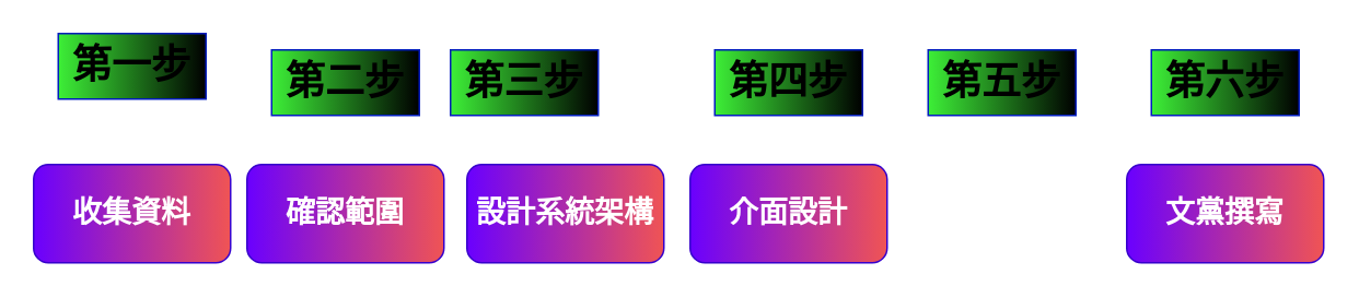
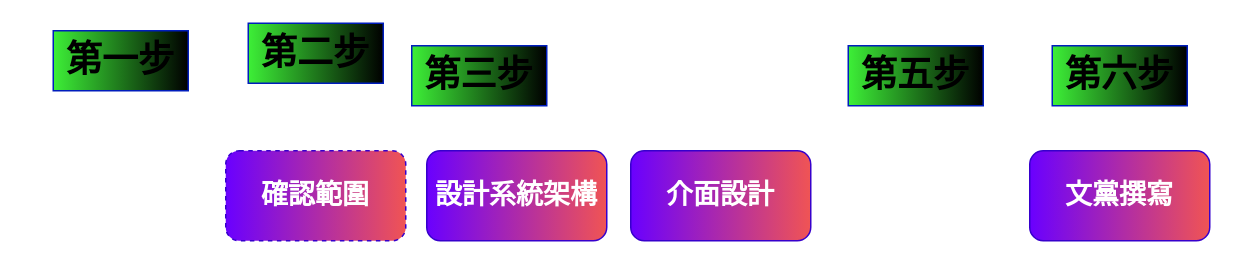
  <mxCell id="0" />
  <mxCell id="1" parent="0" />
  <mxCell id="2" value="&lt;h1&gt;&lt;font color=&quot;#000000&quot;&gt;第一步&lt;/font&gt;&lt;/h1&gt;" style="rounded=0;whiteSpace=wrap;html=1;fillColor=#3DEF37;fontColor=#ffffff;strokeColor=#001DBC;gradientColor=default;gradientDirection=east;" vertex="1" parent="1"><mxGeometry x="35" y="20" width="90" height="40" as="geometry" /></mxCell>
- <mxCell id="3" value="&lt;h2&gt;收集資料&lt;/h2&gt;" style="rounded=1;whiteSpace=wrap;html=1;fontColor=#ffffff;fillColor=#6a00ff;gradientDirection=east;strokeColor=#3700CC;gradientColor=#F05454;" vertex="1" parent="1"><mxGeometry x="20" y="100" width="120" height="60" as="geometry" /></mxCell>
- <mxCell id="4" value="&lt;h1&gt;&lt;font color=&quot;#000000&quot;&gt;第二步&lt;/font&gt;&lt;/h1&gt;" style="rounded=0;whiteSpace=wrap;html=1;fillColor=#3DEF37;fontColor=#ffffff;strokeColor=#001DBC;gradientColor=default;gradientDirection=east;" vertex="1" parent="1"><mxGeometry x="165" y="30" width="90" height="40" as="geometry" /></mxCell>
- <mxCell id="5" value="&lt;h2&gt;確認範圍&lt;/h2&gt;" style="rounded=1;whiteSpace=wrap;html=1;fontColor=#ffffff;fillColor=#6a00ff;gradientDirection=east;strokeColor=#3700CC;gradientColor=#F05454;" vertex="1" parent="1"><mxGeometry x="150" y="100" width="120" height="60" as="geometry" /></mxCell>
+ <mxCell id="4" value="&lt;h1&gt;&lt;font color=&quot;#000000&quot;&gt;第二步&lt;/font&gt;&lt;/h1&gt;" style="rounded=0;whiteSpace=wrap;html=1;fillColor=#3DEF37;fontColor=#ffffff;strokeColor=#001DBC;gradientColor=default;gradientDirection=east;" vertex="1" parent="1"><mxGeometry x="165" y="15" width="90" height="40" as="geometry" /></mxCell>
+ <mxCell id="5" value="&lt;h2&gt;確認範圍&lt;/h2&gt;" style="rounded=1;whiteSpace=wrap;html=1;fontColor=#ffffff;fillColor=#6a00ff;gradientDirection=east;strokeColor=#3700CC;gradientColor=#F05454;dashed=1;" vertex="1" parent="1"><mxGeometry x="150" y="100" width="120" height="60" as="geometry" /></mxCell>
  <mxCell id="6" value="&lt;h1&gt;&lt;font color=&quot;#000000&quot;&gt;第三步&lt;/font&gt;&lt;/h1&gt;" style="rounded=0;whiteSpace=wrap;html=1;fillColor=#3DEF37;fontColor=#ffffff;strokeColor=#001DBC;gradientColor=default;gradientDirection=east;" vertex="1" parent="1"><mxGeometry x="274" y="30" width="90" height="40" as="geometry" /></mxCell>
  <mxCell id="7" value="&lt;h2&gt;設計系統架構&lt;/h2&gt;" style="rounded=1;whiteSpace=wrap;html=1;fontColor=#ffffff;fillColor=#6a00ff;gradientDirection=east;strokeColor=#3700CC;gradientColor=#F05454;" vertex="1" parent="1"><mxGeometry x="284" y="100" width="120" height="60" as="geometry" /></mxCell>
- <mxCell id="8" value="&lt;h1&gt;&lt;font color=&quot;#000000&quot;&gt;第四步&lt;/font&gt;&lt;/h1&gt;" style="rounded=0;whiteSpace=wrap;html=1;fillColor=#3DEF37;fontColor=#ffffff;strokeColor=#001DBC;gradientColor=default;gradientDirection=east;" vertex="1" parent="1"><mxGeometry x="435" y="30" width="90" height="40" as="geometry" /></mxCell>
  <mxCell id="9" value="&lt;h2&gt;介面設計&lt;/h2&gt;" style="rounded=1;whiteSpace=wrap;html=1;fontColor=#ffffff;fillColor=#6a00ff;gradientDirection=east;strokeColor=#3700CC;gradientColor=#F05454;" vertex="1" parent="1"><mxGeometry x="420" y="100" width="120" height="60" as="geometry" /></mxCell>
  <mxCell id="10" value="&lt;h2&gt;文黨撰寫&lt;/h2&gt;" style="rounded=1;whiteSpace=wrap;html=1;fontColor=#ffffff;fillColor=#6a00ff;gradientDirection=east;strokeColor=#3700CC;gradientColor=#F05454;" vertex="1" parent="1"><mxGeometry x="686" y="100" width="120" height="60" as="geometry" /></mxCell>
  <mxCell id="11" value="&lt;h1&gt;&lt;font color=&quot;#000000&quot;&gt;第六步&lt;/font&gt;&lt;/h1&gt;" style="rounded=0;whiteSpace=wrap;html=1;fillColor=#3DEF37;fontColor=#ffffff;strokeColor=#001DBC;gradientColor=default;gradientDirection=east;" vertex="1" parent="1"><mxGeometry x="701" y="30" width="90" height="40" as="geometry" /></mxCell>
  <mxCell id="12" value="&lt;h1&gt;&lt;font color=&quot;#000000&quot;&gt;第五步&lt;/font&gt;&lt;/h1&gt;" style="rounded=0;whiteSpace=wrap;html=1;fillColor=#3DEF37;fontColor=#ffffff;strokeColor=#001DBC;gradientColor=default;gradientDirection=east;" vertex="1" parent="1"><mxGeometry x="565" y="30" width="90" height="40" as="geometry" /></mxCell>
